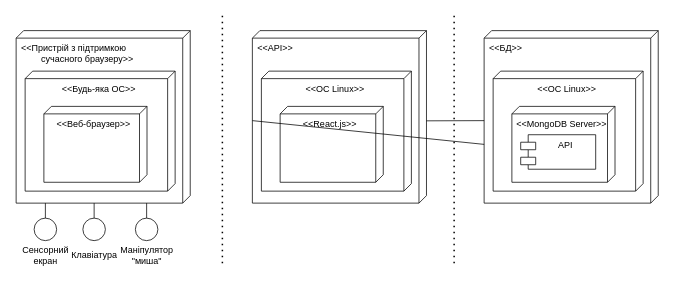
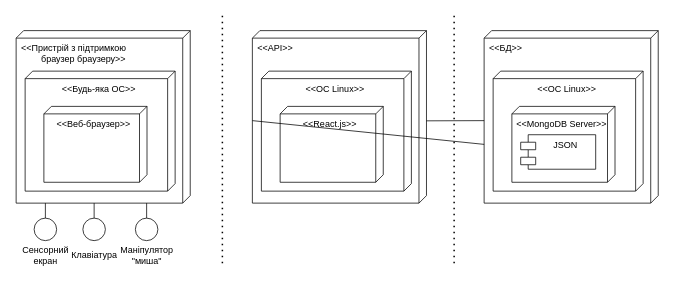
  <mxCell id="0" />
  <mxCell id="1" parent="0" />
  <mxCell id="2" value="&amp;lt;&amp;lt;API&amp;gt;&amp;gt;" style="verticalAlign=top;align=left;shape=cube;size=10;direction=south;fontStyle=0;html=1;boundedLbl=1;spacingLeft=5;" vertex="1" parent="1"><mxGeometry x="336" y="40" width="232.14" height="230" as="geometry" /></mxCell>
  <mxCell id="3" value="&amp;lt;&amp;lt;ОС Linux&amp;gt;&amp;gt;" style="verticalAlign=top;align=center;shape=cube;size=10;direction=south;html=1;boundedLbl=1;spacingLeft=5;" vertex="1" parent="2"><mxGeometry width="200" height="160" relative="1" as="geometry"><mxPoint x="12" y="54" as="offset" /></mxGeometry></mxCell>
  <mxCell id="4" value="&amp;lt;&amp;lt;React.js&amp;gt;&amp;gt;" style="verticalAlign=top;align=center;shape=cube;size=10;direction=south;html=1;boundedLbl=1;spacingLeft=5;" vertex="1" parent="2"><mxGeometry x="37" y="101" width="137.5" height="101.2" as="geometry" /></mxCell>
  <mxCell id="5" value="" style="endArrow=none;dashed=1;html=1;dashPattern=1 3;strokeWidth=2;rounded=0;" edge="1" parent="1"><mxGeometry width="50" height="50" relative="1" as="geometry"><mxPoint x="296" y="350" as="sourcePoint" /><mxPoint x="296" y="20" as="targetPoint" /></mxGeometry></mxCell>
  <mxCell id="6" value="" style="endArrow=none;html=1;rounded=0;exitX=0;exitY=0;exitDx=120;exitDy=232.14;exitPerimeter=0;" edge="1" parent="1" source="2" target="29"><mxGeometry width="50" height="50" relative="1" as="geometry"><mxPoint x="185" y="240" as="sourcePoint" /><mxPoint x="235" y="190" as="targetPoint" /></mxGeometry></mxCell>
  <mxCell id="7" value="" style="group" connectable="0" vertex="1" parent="1"><mxGeometry x="20" y="40" width="233.14" height="320" as="geometry" /></mxCell>
- <mxCell id="8" value="&amp;lt;&amp;lt;Пристрій з підтримкою&lt;br&gt;&lt;span style=&quot;white-space: pre;&quot;&gt;&#09;&lt;/span&gt;сучасного браузеру&amp;gt;&amp;gt;" style="verticalAlign=top;align=left;shape=cube;size=10;direction=south;fontStyle=0;html=1;boundedLbl=1;spacingLeft=5;" vertex="1" parent="7"><mxGeometry x="1" width="232.14" height="230" as="geometry" /></mxCell>
+ <mxCell id="8" value="&amp;lt;&amp;lt;Пристрій з підтримкою&lt;br&gt;&lt;span style=&quot;white-space: pre;&quot;&gt;&#09;&lt;/span&gt;браузер браузеру&amp;gt;&amp;gt;" style="verticalAlign=top;align=left;shape=cube;size=10;direction=south;fontStyle=0;html=1;boundedLbl=1;spacingLeft=5;" vertex="1" parent="7"><mxGeometry x="1" width="232.14" height="230" as="geometry" /></mxCell>
  <mxCell id="9" value="&amp;lt;&amp;lt;Будь-яка ОС&amp;gt;&amp;gt;" style="verticalAlign=top;align=center;shape=cube;size=10;direction=south;html=1;boundedLbl=1;spacingLeft=5;" vertex="1" parent="8"><mxGeometry width="200" height="160" relative="1" as="geometry"><mxPoint x="12" y="54" as="offset" /></mxGeometry></mxCell>
  <mxCell id="10" value="&amp;lt;&amp;lt;Веб-браузер&amp;gt;&amp;gt;" style="verticalAlign=top;align=center;shape=cube;size=10;direction=south;html=1;boundedLbl=1;spacingLeft=5;" vertex="1" parent="8"><mxGeometry x="37" y="101" width="137.5" height="101.2" as="geometry" /></mxCell>
  <mxCell id="11" value="" style="group" connectable="0" vertex="1" parent="7"><mxGeometry y="230" width="80" height="90" as="geometry" /></mxCell>
  <mxCell id="12" value="" style="group" connectable="0" vertex="1" parent="11"><mxGeometry x="25" width="30" height="50" as="geometry" /></mxCell>
  <mxCell id="13" value="" style="ellipse;fillColor=#ffffff;strokeColor=#000000;" vertex="1" parent="12"><mxGeometry y="20" width="30" height="30" as="geometry" /></mxCell>
  <mxCell id="14" value="" style="endArrow=none;html=1;rounded=0;entryX=0.5;entryY=0;entryDx=0;entryDy=0;" edge="1" parent="12" target="13"><mxGeometry width="50" height="50" relative="1" as="geometry"><mxPoint x="15" as="sourcePoint" /><mxPoint x="180" y="-90" as="targetPoint" /></mxGeometry></mxCell>
  <mxCell id="15" value="Сенсорний&lt;br&gt;екран" style="text;html=1;align=center;verticalAlign=middle;resizable=0;points=[];autosize=1;strokeColor=none;fillColor=none;" vertex="1" parent="11"><mxGeometry y="50" width="80" height="40" as="geometry" /></mxCell>
  <mxCell id="16" value="" style="group" connectable="0" vertex="1" parent="7"><mxGeometry x="65" y="230" width="80" height="90" as="geometry" /></mxCell>
  <mxCell id="17" value="" style="group" connectable="0" vertex="1" parent="16"><mxGeometry x="25" width="30" height="50" as="geometry" /></mxCell>
  <mxCell id="18" value="" style="ellipse;fillColor=#ffffff;strokeColor=#000000;" vertex="1" parent="17"><mxGeometry y="20" width="30" height="30" as="geometry" /></mxCell>
  <mxCell id="19" value="" style="endArrow=none;html=1;rounded=0;entryX=0.5;entryY=0;entryDx=0;entryDy=0;" edge="1" parent="17" target="18"><mxGeometry width="50" height="50" relative="1" as="geometry"><mxPoint x="15" as="sourcePoint" /><mxPoint x="180" y="-90" as="targetPoint" /></mxGeometry></mxCell>
  <mxCell id="20" value="Клавіатура" style="text;html=1;align=center;verticalAlign=middle;resizable=0;points=[];autosize=1;strokeColor=none;fillColor=none;" vertex="1" parent="16"><mxGeometry y="55" width="80" height="30" as="geometry" /></mxCell>
  <mxCell id="21" value="" style="group" connectable="0" vertex="1" parent="7"><mxGeometry x="135" y="230" width="85" height="90" as="geometry" /></mxCell>
  <mxCell id="22" value="" style="group" connectable="0" vertex="1" parent="21"><mxGeometry x="25" width="30" height="50" as="geometry" /></mxCell>
  <mxCell id="23" value="" style="ellipse;fillColor=#ffffff;strokeColor=#000000;" vertex="1" parent="22"><mxGeometry y="20" width="30" height="30" as="geometry" /></mxCell>
  <mxCell id="24" value="" style="endArrow=none;html=1;rounded=0;entryX=0.5;entryY=0;entryDx=0;entryDy=0;" edge="1" parent="22" target="23"><mxGeometry width="50" height="50" relative="1" as="geometry"><mxPoint x="15" as="sourcePoint" /><mxPoint x="180" y="-90" as="targetPoint" /></mxGeometry></mxCell>
  <mxCell id="25" value="Маніпулятор&lt;br&gt;&quot;миша&quot;" style="text;html=1;align=center;verticalAlign=middle;resizable=0;points=[];autosize=1;strokeColor=none;fillColor=none;" vertex="1" parent="21"><mxGeometry x="-5" y="50" width="90" height="40" as="geometry" /></mxCell>
  <mxCell id="26" value="&amp;lt;&amp;lt;БД&amp;gt;&amp;gt;" style="verticalAlign=top;align=left;shape=cube;size=10;direction=south;fontStyle=0;html=1;boundedLbl=1;spacingLeft=5;" vertex="1" parent="1"><mxGeometry x="645" y="40" width="232.14" height="230" as="geometry" /></mxCell>
  <mxCell id="27" value="&amp;lt;&amp;lt;ОС Linux&amp;gt;&amp;gt;" style="verticalAlign=top;align=center;shape=cube;size=10;direction=south;html=1;boundedLbl=1;spacingLeft=5;" vertex="1" parent="26"><mxGeometry width="200" height="160" relative="1" as="geometry"><mxPoint x="12" y="54" as="offset" /></mxGeometry></mxCell>
  <mxCell id="28" value="&amp;lt;&amp;lt;MongoDB Server&amp;gt;&amp;gt;" style="verticalAlign=top;align=center;shape=cube;size=10;direction=south;html=1;boundedLbl=1;spacingLeft=5;" vertex="1" parent="26"><mxGeometry x="37" y="101" width="137.5" height="101.2" as="geometry" /></mxCell>
- <mxCell id="29" value="API" style="shape=module;align=left;spacingLeft=20;align=center;verticalAlign=top;" vertex="1" parent="26"><mxGeometry x="48.75" y="138.8" width="100" height="46" as="geometry" /></mxCell>
+ <mxCell id="29" value="JSON" style="shape=module;align=left;spacingLeft=20;align=center;verticalAlign=top;" vertex="1" parent="26"><mxGeometry x="48.75" y="138.8" width="100" height="46" as="geometry" /></mxCell>
  <mxCell id="30" value="" style="endArrow=none;dashed=1;html=1;dashPattern=1 3;strokeWidth=2;rounded=0;" edge="1" parent="1"><mxGeometry width="50" height="50" relative="1" as="geometry"><mxPoint x="605" y="350" as="sourcePoint" /><mxPoint x="605" y="20" as="targetPoint" /></mxGeometry></mxCell>
  <mxCell id="31" value="" style="endArrow=none;html=1;rounded=0;entryX=0.523;entryY=0.002;entryDx=0;entryDy=0;entryPerimeter=0;" edge="1" parent="1"><mxGeometry width="50" height="50" relative="1" as="geometry"><mxPoint x="645" y="160" as="sourcePoint" /><mxPoint x="568.136" y="160.29" as="targetPoint" /></mxGeometry></mxCell>
